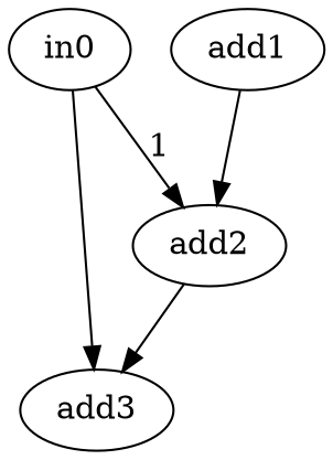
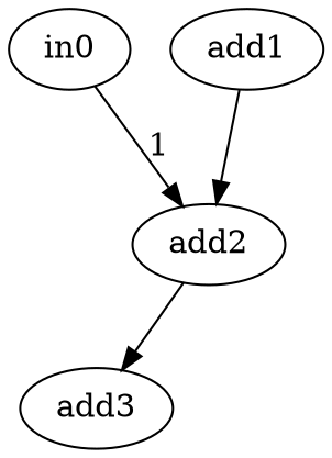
  strict digraph {
    node [op=add value=2]
    edge [port=0 w=0]
    n1 [alap=0 asap=0 label=in0 op=in value=""]
    n2 [alap=2 asap=2 label=add2]
    n3 [alap=3 asap=3 label=add3]
    n4 [alap=1 asap=1 label=add1 op=addi]
    n1 -> n2 [label=1 w=1]
-   n1 -> n3
    n2 -> n3 [port=1]
    n4 -> n2 [port=1]
  }
